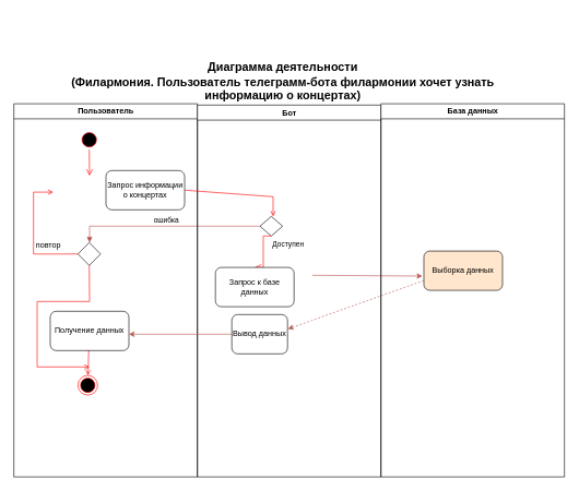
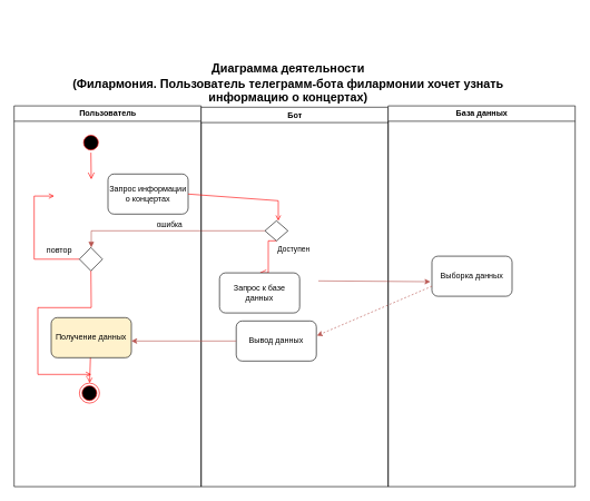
  <mxCell id="0" />
  <mxCell id="1" parent="0" />
  <mxCell id="2" value="Пользователь" style="swimlane;whiteSpace=wrap" parent="1" vertex="1"><mxGeometry x="20.5" y="158" width="280" height="570" as="geometry" /></mxCell>
  <mxCell id="3" value="" style="ellipse;shape=startState;fillColor=#000000;strokeColor=#ff0000;" parent="2" vertex="1"><mxGeometry x="100" y="40" width="30" height="30" as="geometry" /></mxCell>
  <mxCell id="4" value="" style="edgeStyle=elbowEdgeStyle;elbow=horizontal;verticalAlign=bottom;endArrow=open;endSize=8;strokeColor=#FF0000;endFill=1;rounded=0" parent="2" source="3" edge="1"><mxGeometry x="100" y="40" as="geometry"><mxPoint x="115.237" y="110" as="targetPoint" /></mxGeometry></mxCell>
  <mxCell id="5" value="" style="edgeStyle=elbowEdgeStyle;elbow=horizontal;strokeColor=#FF0000;endArrow=open;endFill=1;rounded=0;exitX=0;exitY=0.5;exitDx=0;exitDy=0;" parent="2" source="8" edge="1"><mxGeometry width="100" height="100" relative="1" as="geometry"><mxPoint x="160" y="290" as="sourcePoint" /><mxPoint x="60" y="135" as="targetPoint" /><Array as="points"><mxPoint x="30" y="250" /></Array></mxGeometry></mxCell>
  <mxCell id="6" value="Запрос информации о концертах" style="rounded=1;whiteSpace=wrap;html=1;" parent="2" vertex="1"><mxGeometry x="140.5" y="102" width="120" height="60" as="geometry" /></mxCell>
  <mxCell id="7" value="ошибка" style="html=1;verticalAlign=bottom;endArrow=block;curved=0;rounded=0;fillColor=#f8cecc;strokeColor=#b85450;exitX=0;exitY=0.5;exitDx=0;exitDy=0;" parent="2" source="15" edge="1"><mxGeometry width="80" relative="1" as="geometry"><mxPoint x="355.5" y="192" as="sourcePoint" /><mxPoint x="115.5" y="212" as="targetPoint" /><Array as="points"><mxPoint x="115.5" y="187" /></Array></mxGeometry></mxCell>
  <mxCell id="8" value="" style="rhombus;whiteSpace=wrap;html=1;" parent="2" vertex="1"><mxGeometry x="97.75" y="212" width="34.5" height="35" as="geometry" /></mxCell>
- <mxCell id="9" value="повтор" style="text;html=1;align=center;verticalAlign=middle;resizable=0;points=[];autosize=1;strokeColor=none;fillColor=none;" parent="2" vertex="1"><mxGeometry x="22.75" y="202" width="60" height="30" as="geometry" /></mxCell>
+ <mxCell id="9" value="повтор" style="text;html=1;align=center;verticalAlign=middle;resizable=0;points=[];autosize=1;strokeColor=none;fillColor=none;" parent="2" vertex="1"><mxGeometry x="37.75" y="202" width="60" height="30" as="geometry" /></mxCell>
  <mxCell id="10" value="" style="ellipse;shape=endState;fillColor=#000000;strokeColor=#ff0000" parent="2" vertex="1"><mxGeometry x="97.75" y="415" width="30" height="30" as="geometry" /></mxCell>
  <mxCell id="11" value="" style="endArrow=open;strokeColor=#FF0000;endFill=1;rounded=0" parent="2" target="10" edge="1"><mxGeometry relative="1" as="geometry"><mxPoint x="114.286" y="375" as="sourcePoint" /></mxGeometry></mxCell>
- <mxCell id="12" value="Получение данных" style="rounded=1;whiteSpace=wrap;html=1;" parent="2" vertex="1"><mxGeometry x="55.5" y="317" width="120" height="60" as="geometry" /></mxCell>
+ <mxCell id="12" value="Получение данных" style="rounded=1;whiteSpace=wrap;html=1;fillColor=#fff2cc;" parent="2" vertex="1"><mxGeometry x="55.5" y="317" width="120" height="60" as="geometry" /></mxCell>
  <mxCell id="13" value="Бот" style="swimlane;whiteSpace=wrap" parent="1" vertex="1"><mxGeometry x="300.5" y="160" width="280" height="568" as="geometry" /></mxCell>
  <mxCell id="14" value="Доступен" style="edgeStyle=elbowEdgeStyle;elbow=horizontal;align=left;verticalAlign=top;endArrow=open;endSize=8;strokeColor=#FF0000;endFill=1;rounded=0;exitX=0.5;exitY=1;exitDx=0;exitDy=0;entryX=0.5;entryY=0;entryDx=0;entryDy=0;" parent="13" source="15" target="16" edge="1"><mxGeometry x="-1" relative="1" as="geometry"><mxPoint x="190" y="305" as="targetPoint" /><mxPoint x="189.974" y="264.987" as="sourcePoint" /><Array as="points" /></mxGeometry></mxCell>
  <mxCell id="15" value="" style="rhombus;whiteSpace=wrap;html=1;" parent="13" vertex="1"><mxGeometry x="95.5" y="170" width="34.5" height="30" as="geometry" /></mxCell>
  <mxCell id="16" value="Запрос к базе данных" style="rounded=1;whiteSpace=wrap;html=1;" parent="13" vertex="1"><mxGeometry x="27.5" y="248" width="120" height="60" as="geometry" /></mxCell>
  <mxCell id="17" value="" style="endArrow=classic;html=1;rounded=0;entryX=-0.019;entryY=0.637;entryDx=0;entryDy=0;entryPerimeter=0;fillColor=#f8cecc;strokeColor=#b85450;" parent="13" target="21" edge="1"><mxGeometry width="50" height="50" relative="1" as="geometry"><mxPoint x="175.5" y="260" as="sourcePoint" /><mxPoint x="225.5" y="210" as="targetPoint" /></mxGeometry></mxCell>
- <mxCell id="18" value="Вывод данных" style="rounded=1;whiteSpace=wrap;html=1;" parent="13" vertex="1"><mxGeometry x="52.5" y="320" width="85" height="60" as="geometry" /></mxCell>
+ <mxCell id="18" value="Вывод данных" style="rounded=1;whiteSpace=wrap;html=1;" parent="13" vertex="1"><mxGeometry x="52.5" y="320" width="120" height="60" as="geometry" /></mxCell>
  <mxCell id="19" value="База данных" style="swimlane;whiteSpace=wrap" parent="1" vertex="1"><mxGeometry x="580.5" y="158" width="280" height="570" as="geometry" /></mxCell>
  <mxCell id="20" value="" style="edgeStyle=none;strokeColor=#FF0000;endArrow=open;endFill=1;rounded=0;exitX=1;exitY=0.5;exitDx=0;exitDy=0;" parent="19" source="6" edge="1"><mxGeometry width="100" height="100" relative="1" as="geometry"><mxPoint x="-30" y="429.5" as="sourcePoint" /><mxPoint x="-164.5" y="172" as="targetPoint" /><Array as="points"><mxPoint x="-164.5" y="142" /></Array></mxGeometry></mxCell>
- <mxCell id="21" value="Выборка данных" style="rounded=1;whiteSpace=wrap;html=1;fillColor=#ffe6cc;" parent="19" vertex="1"><mxGeometry x="65.5" y="225" width="120" height="60" as="geometry" /></mxCell>
+ <mxCell id="21" value="Выборка данных" style="rounded=1;whiteSpace=wrap;html=1;" parent="19" vertex="1"><mxGeometry x="65.5" y="225" width="120" height="60" as="geometry" /></mxCell>
  <mxCell id="22" value="" style="endArrow=open;strokeColor=#FF0000;endFill=1;rounded=0;exitX=0.5;exitY=1;exitDx=0;exitDy=0;" parent="1" source="8" edge="1"><mxGeometry relative="1" as="geometry"><mxPoint x="136" y="560" as="targetPoint" /><Array as="points"><mxPoint x="136" y="460" /><mxPoint x="56" y="460" /><mxPoint x="56" y="560" /></Array></mxGeometry></mxCell>
  <mxCell id="23" value="" style="endArrow=classic;html=1;rounded=0;exitX=0;exitY=0.75;exitDx=0;exitDy=0;fillColor=#f8cecc;strokeColor=#b85450;entryX=1.007;entryY=0.367;entryDx=0;entryDy=0;entryPerimeter=0;dashed=1;" parent="1" source="21" target="18" edge="1"><mxGeometry width="50" height="50" relative="1" as="geometry"><mxPoint x="346" y="440" as="sourcePoint" /><mxPoint x="486" y="500" as="targetPoint" /><Array as="points" /></mxGeometry></mxCell>
  <mxCell id="24" value="" style="endArrow=classic;html=1;rounded=0;exitX=0;exitY=0.5;exitDx=0;exitDy=0;fillColor=#f8cecc;strokeColor=#b85450;" parent="1" source="18" edge="1"><mxGeometry width="50" height="50" relative="1" as="geometry"><mxPoint x="356" y="440" as="sourcePoint" /><mxPoint x="196" y="510" as="targetPoint" /></mxGeometry></mxCell>
  <mxCell id="25" value="&lt;b&gt;&lt;font style=&quot;font-size: 18px;&quot;&gt;Диаграмма деятельности&lt;br&gt;(Филармония. Пользователь телеграмм-бота филармонии хочет узнать информацию о концертах)&lt;/font&gt;&lt;/b&gt;" style="text;html=1;strokeColor=none;fillColor=none;align=center;verticalAlign=middle;whiteSpace=wrap;rounded=0;" parent="1" vertex="1"><mxGeometry x="46" y="20" width="770" height="210" as="geometry" /></mxCell>
